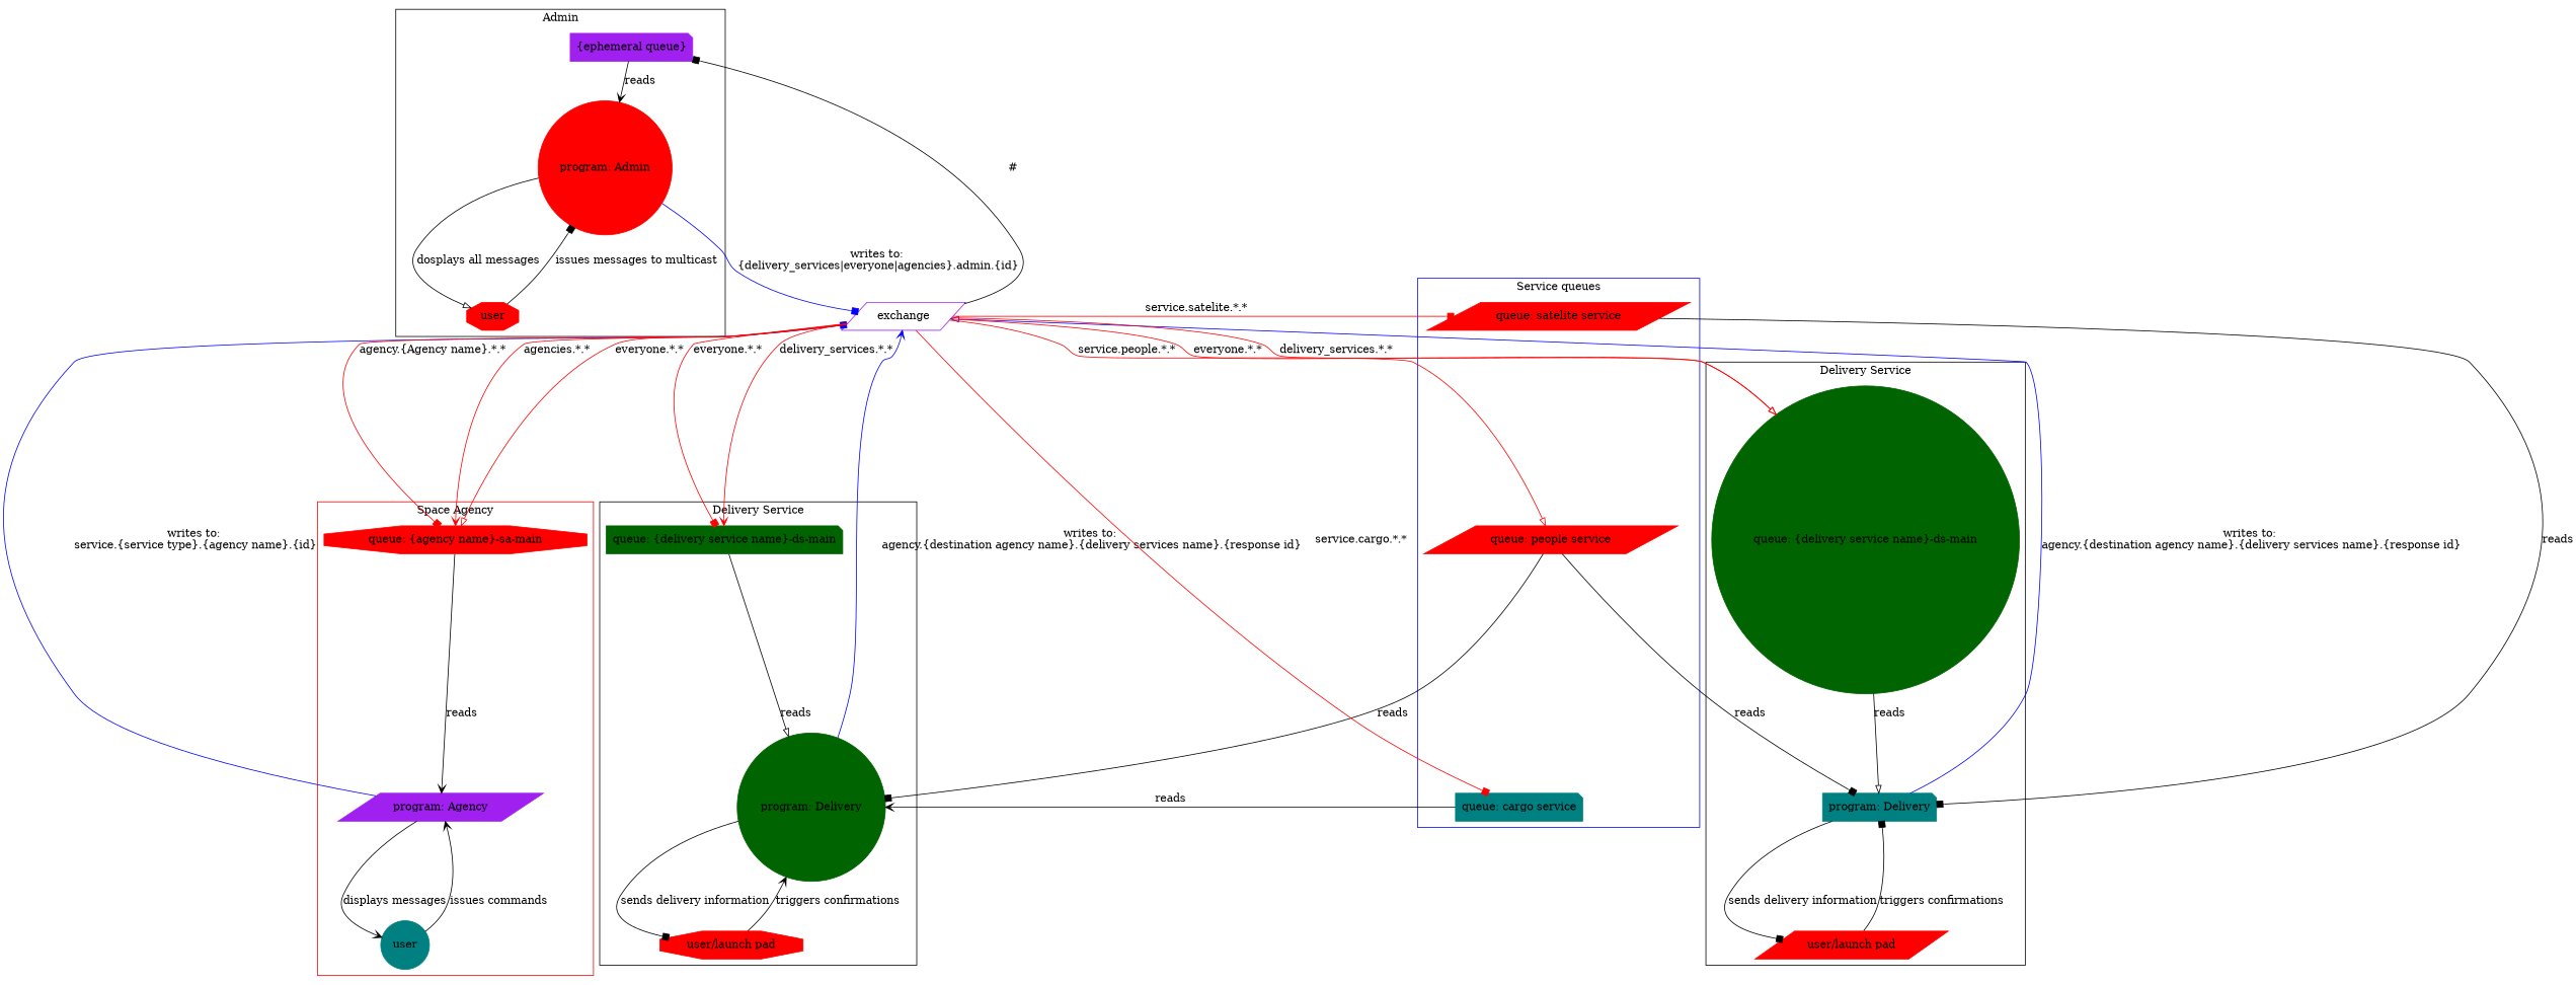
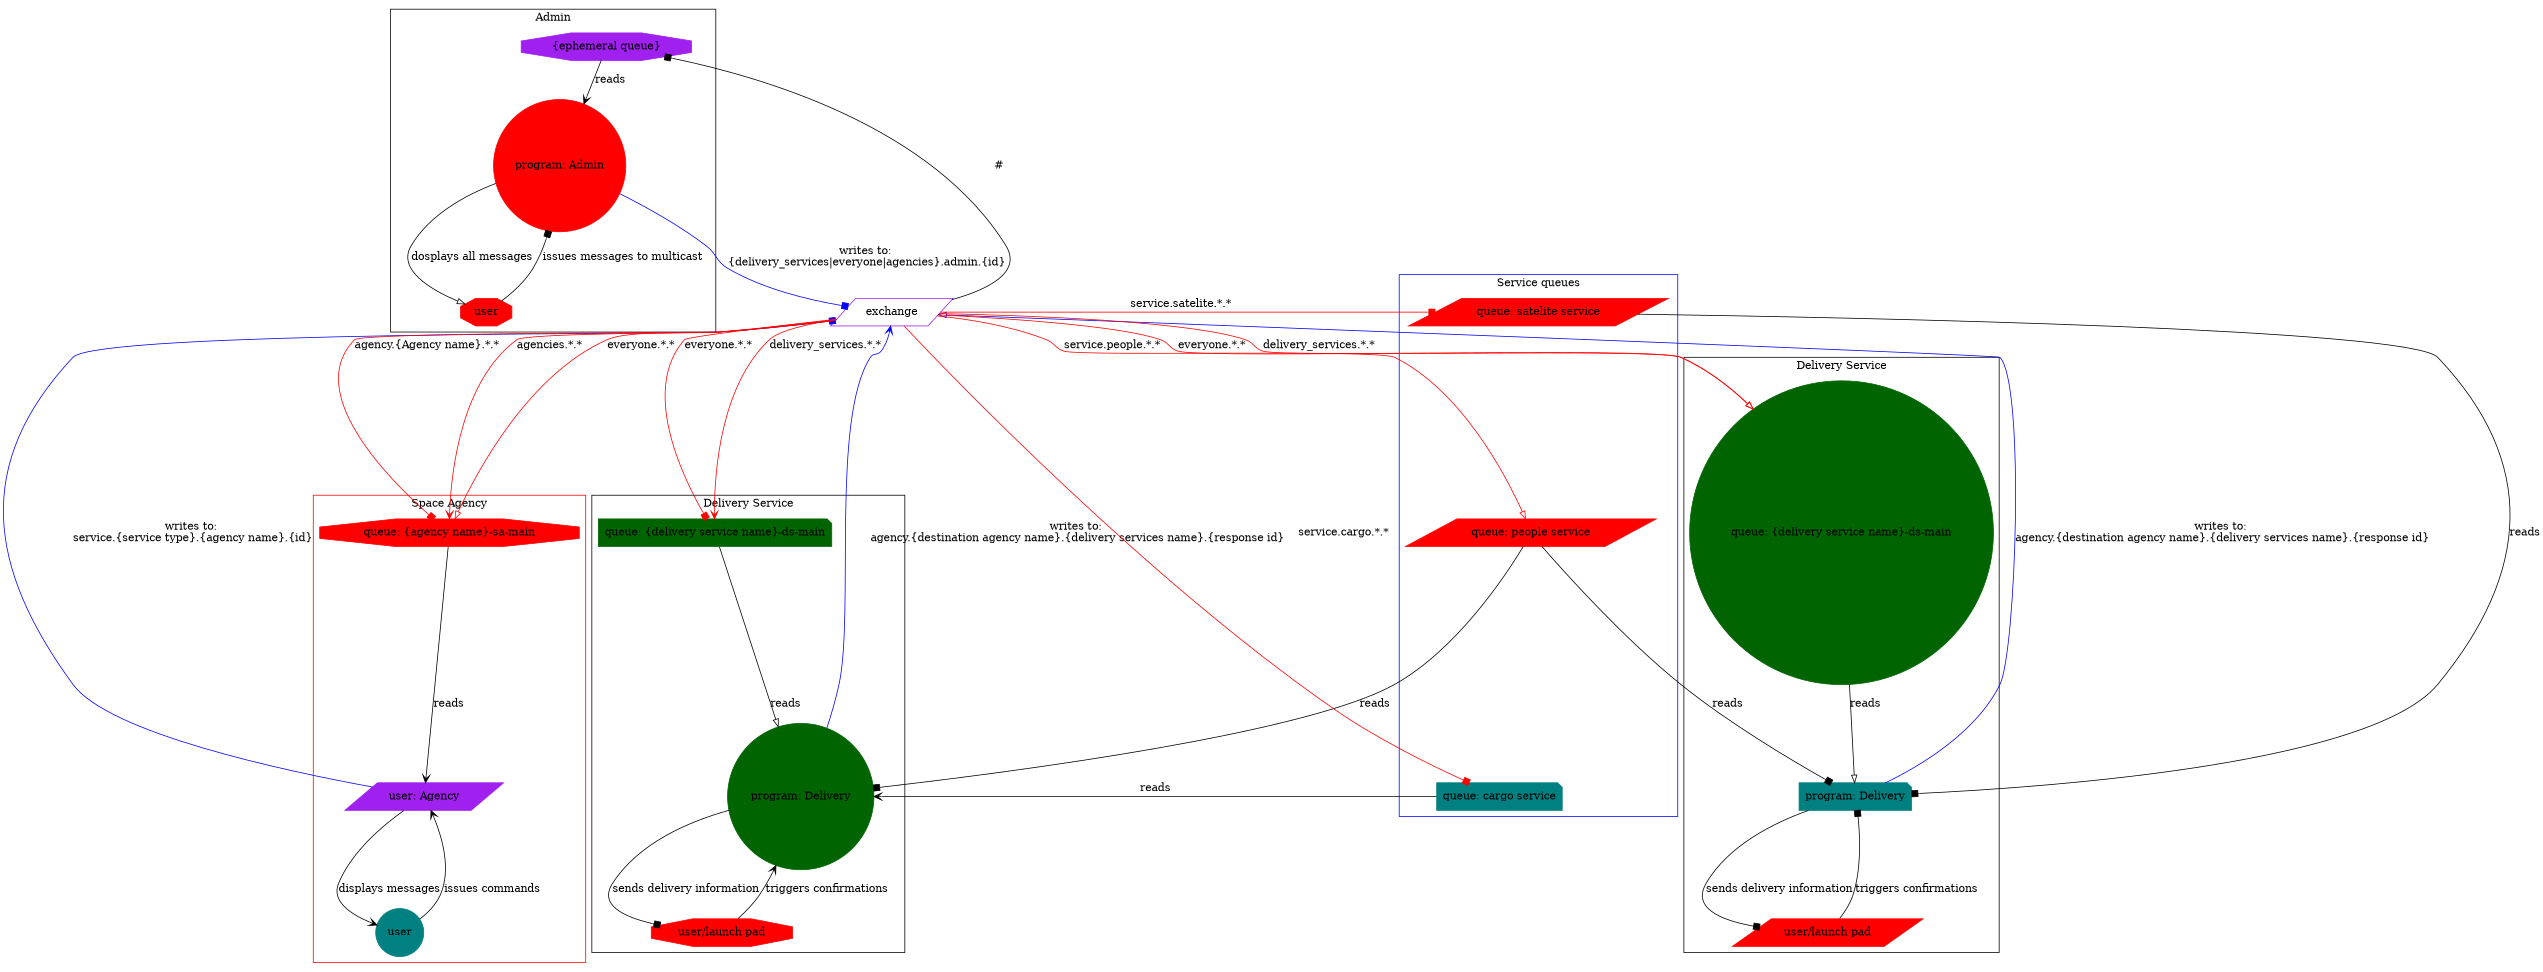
  digraph {
    node [color=red shape=parallelogram style=filled]
    edge [arrowhead=box]
-   n1 [color=purple label="program: Agency"]
+   n1 [color=purple label="user: Agency"]
    n2 [color=teal label=user shape=circle]
    n3 [label="queue: {agency name}-sa-main" shape=octagon]
    n4 [label="queue: people service"]
    n5 [color=teal label="queue: cargo service" shape=note]
    n6 [label="queue: satelite service"]
    n7 [label="program: Admin" shape=circle]
    n8 [label=user shape=octagon]
-   n9 [color=purple label="{ephemeral queue}" shape=note]
+   n9 [color=purple label="{ephemeral queue}" shape=octagon]
    n10 [color=darkgreen label="queue: {delivery service name}-ds-main" shape=note]
    n11 [color=darkgreen label="program: Delivery" shape=circle]
    n12 [label="user/launch pad" shape=octagon]
    n13 [color=darkgreen label="queue: {delivery service name}-ds-main" shape=circle]
    n14 [color=teal label="program: Delivery" shape=note]
    n15 [label="user/launch pad"]
    exchange [color=purple style=""]
    subgraph cluster_1 {
      color=red
      label="Space Agency"
      n1
      n2
      n3
    }
    subgraph cluster_2 {
      color=blue
      label="Service queues"
      n4
      n5
      n6
    }
    subgraph cluster_3 {
      label=Admin
      n7
      n8
      n9
    }
    subgraph cluster_4 {
      label="Delivery Service"
      n10
      n11
      n12
    }
    subgraph cluster_5 {
      label="Delivery Service"
      n13
      n14
      n15
    }
    n1 -> n2 [arrowhead=vee label="displays messages"]
    n1 -> exchange [color=blue label="writes to: \nservice.{service type}.{agency name}.{id}"]
    n2 -> n1 [arrowhead=vee label="issues commands"]
    n3 -> n1 [arrowhead=vee label=reads]
    n4 -> n5 [style=invis arrowhead=""]
    n4 -> n11 [label=reads]
    n4 -> n14 [label=reads]
    n5 -> n11 [arrowhead=vee label=reads]
    n6 -> n4 [style=invis arrowhead=""]
    n6 -> n5 [style=invis arrowhead=""]
    n6 -> n14 [label=reads]
    n7 -> n8 [arrowhead=onormal label="dosplays all messages"]
    n7 -> exchange [color=blue label="writes to: \n{delivery_services|everyone|agencies}.admin.{id}"]
    n8 -> n7 [label="issues messages to multicast"]
    n9 -> n7 [arrowhead=vee label=reads]
    n10 -> n11 [arrowhead=onormal label=reads]
    n11 -> n12 [label="sends delivery information"]
    n11 -> exchange [arrowhead=vee color=blue label="writes to: \nagency.{destination agency name}.{delivery services name}.{response id}"]
    n12 -> n11 [arrowhead=vee label="triggers confirmations"]
    n13 -> n14 [arrowhead=onormal label=reads]
    n14 -> n15 [label="sends delivery information"]
    n14 -> exchange [arrowhead=onormal color=blue label="writes to: \nagency.{destination agency name}.{delivery services name}.{response id}"]
    n15 -> n14 [label="triggers confirmations"]
    exchange -> n3 [color=red label="agency.{Agency name}.*.*"]
    exchange -> n3 [arrowhead=vee color=red label="agencies.*.*"]
    exchange -> n3 [arrowhead=onormal color=red label="everyone.*.*"]
    exchange -> n4 [arrowhead=onormal color=red label="service.people.*.*"]
    exchange -> n5 [color=red label="service.cargo.*.*"]
    exchange -> n6 [color=red label="service.satelite.*.*"]
    exchange -> n9 [color=black label="#"]
    exchange -> n10 [color=red label="everyone.*.*"]
    exchange -> n10 [arrowhead=vee color=red label="delivery_services.*.*"]
    exchange -> n13 [arrowhead=onormal color=red label="everyone.*.*"]
    exchange -> n13 [arrowhead=onormal color=red label="delivery_services.*.*"]
  }
